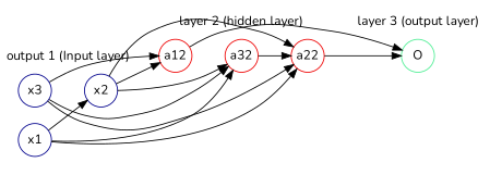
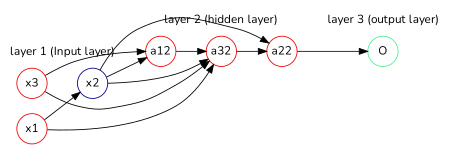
  digraph {
    fontname=Nunito
    rankdir=LR
    node [color=blue4 fixedsize=true fontname=Nunito shape=circle style=solid]
    edge [fontname=Nunito]
-   x1
+   x1 [color=red2]
    x2
-   x3
+   x3 [color=red2]
    a12 [color=red2]
    a22 [color=red2]
    a32 [color=red2]
    O [color=seagreen2]
    subgraph cluster_1 {
      color=white
-     label="output 1 (Input layer)"
+     label="layer 1 (Input layer)"
      x1
      x2
      x3
    }
    subgraph cluster_2 {
      color=white
      label="layer 2 (hidden layer)"
      a12
      a22
      a32
    }
    subgraph cluster_3 {
      color=white
      label="layer 3 (output layer)"
      O
    }
    x1 -> x2
-   x1 -> a22
    x1 -> a32
    x2 -> a12
    x2 -> a22
    x2 -> a32
    x3 -> a12
-   x3 -> a22
    x3 -> a32
-   a12 -> O
+   a12 -> a32
    a22 -> O
    a32 -> a22
  }
